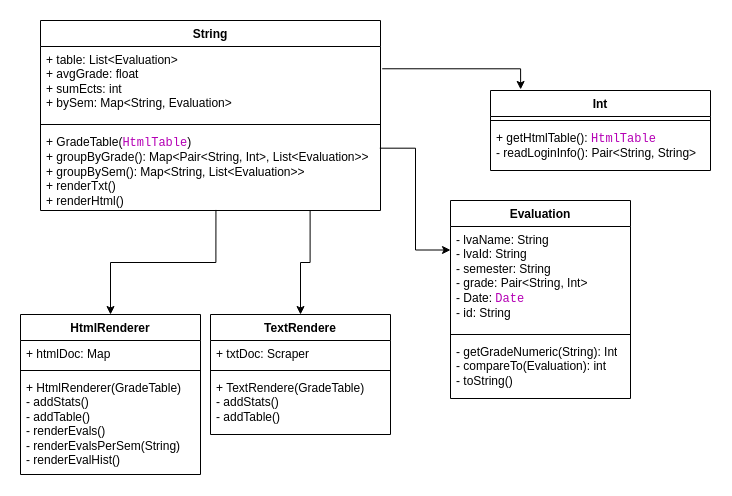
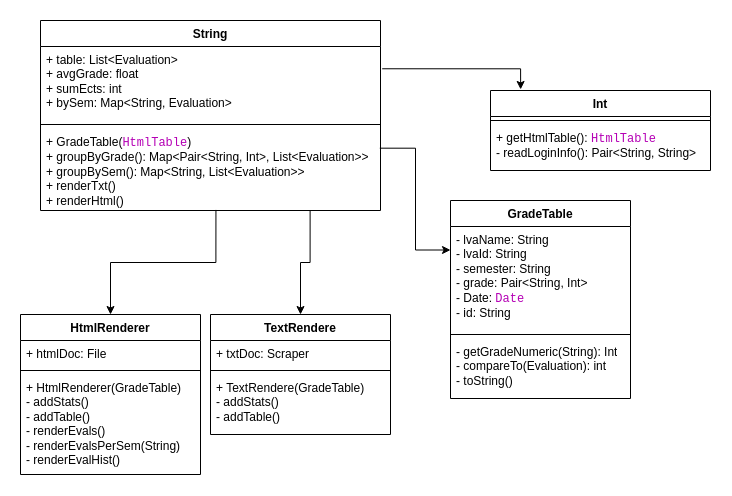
  <mxCell id="0" />
  <mxCell id="1" parent="0" />
  <mxCell id="2" value="Int" style="swimlane;fontStyle=1;align=center;verticalAlign=top;childLayout=stackLayout;horizontal=1;startSize=26;horizontalStack=0;resizeParent=1;resizeParentMax=0;resizeLast=0;collapsible=1;marginBottom=0;whiteSpace=wrap;html=1;fontSize=12;" parent="1" vertex="1"><mxGeometry x="490" y="90" width="220" height="80" as="geometry" /></mxCell>
  <mxCell id="3" value="" style="line;strokeWidth=1;fillColor=none;align=left;verticalAlign=middle;spacingTop=-1;spacingLeft=3;spacingRight=3;rotatable=0;labelPosition=right;points=[];portConstraint=eastwest;strokeColor=inherit;fontSize=12;" parent="2" vertex="1"><mxGeometry y="26" width="220" height="8" as="geometry" /></mxCell>
  <mxCell id="4" value="+ getHtmlTable():&amp;nbsp;&lt;span style=&quot;font-family: Monaco, Menlo, Consolas, &amp;quot;Courier New&amp;quot;, monospace; font-size: 12px;&quot; class=&quot;typ&quot;&gt;&lt;font style=&quot;font-size: 12px;&quot; color=&quot;#b500b5&quot;&gt;HtmlTable&lt;/font&gt;&lt;/span&gt;&lt;span style=&quot;font-family: Monaco, Menlo, Consolas, &amp;quot;Courier New&amp;quot;, monospace; font-size: 12px; color: rgb(0, 0, 0);&quot; class=&quot;pln&quot;&gt;&lt;/span&gt;&lt;div style=&quot;font-size: 12px;&quot;&gt;- readLoginInfo(): Pair&amp;lt;String, String&amp;gt;&lt;/div&gt;" style="text;strokeColor=none;fillColor=none;align=left;verticalAlign=top;spacingLeft=4;spacingRight=4;overflow=hidden;rotatable=0;points=[[0,0.5],[1,0.5]];portConstraint=eastwest;whiteSpace=wrap;html=1;fontSize=12;" parent="2" vertex="1"><mxGeometry y="34" width="220" height="46" as="geometry" /></mxCell>
  <mxCell id="5" value="String" style="swimlane;fontStyle=1;align=center;verticalAlign=top;childLayout=stackLayout;horizontal=1;startSize=26;horizontalStack=0;resizeParent=1;resizeParentMax=0;resizeLast=0;collapsible=1;marginBottom=0;whiteSpace=wrap;html=1;fontSize=12;" parent="1" vertex="1"><mxGeometry x="40" y="20" width="340" height="190" as="geometry" /></mxCell>
  <mxCell id="6" value="+ table: List&amp;lt;Evaluation&amp;gt;&lt;div style=&quot;font-size: 12px;&quot;&gt;+ avgGrade: float&lt;/div&gt;&lt;div style=&quot;font-size: 12px;&quot;&gt;+ sumEcts: int&lt;/div&gt;&lt;div style=&quot;font-size: 12px;&quot;&gt;+ bySem: Map&amp;lt;String, Evaluation&amp;gt;&lt;/div&gt;" style="text;strokeColor=none;fillColor=none;align=left;verticalAlign=top;spacingLeft=4;spacingRight=4;overflow=hidden;rotatable=0;points=[[0,0.5],[1,0.5]];portConstraint=eastwest;whiteSpace=wrap;html=1;fontSize=12;" parent="5" vertex="1"><mxGeometry y="26" width="340" height="74" as="geometry" /></mxCell>
  <mxCell id="7" value="" style="line;strokeWidth=1;fillColor=none;align=left;verticalAlign=middle;spacingTop=-1;spacingLeft=3;spacingRight=3;rotatable=0;labelPosition=right;points=[];portConstraint=eastwest;strokeColor=inherit;fontSize=12;" parent="5" vertex="1"><mxGeometry y="100" width="340" height="8" as="geometry" /></mxCell>
  <mxCell id="8" value="+ GradeTable(&lt;span style=&quot;color: rgb(181, 0, 181); font-family: Monaco, Menlo, Consolas, &amp;quot;Courier New&amp;quot;, monospace; font-size: 12px;&quot;&gt;HtmlTable&lt;/span&gt;)&lt;div&gt;+ groupByGrade(): Map&amp;lt;&lt;span style=&quot;background-color: initial;&quot;&gt;Pair&amp;lt;String, Int&amp;gt;,&amp;nbsp;&lt;/span&gt;&lt;span style=&quot;background-color: initial;&quot;&gt;List&lt;/span&gt;&lt;span style=&quot;background-color: initial;&quot;&gt;&amp;lt;&lt;/span&gt;&lt;span style=&quot;background-color: initial;&quot;&gt;Evaluation&lt;/span&gt;&lt;span style=&quot;background-color: initial;&quot;&gt;&amp;gt;&lt;/span&gt;&lt;span style=&quot;background-color: initial;&quot;&gt;&amp;gt;&lt;/span&gt;&lt;/div&gt;&lt;div&gt;+ groupBySem(): Map&amp;lt;&lt;span style=&quot;background-color: initial;&quot;&gt;String,&amp;nbsp;&lt;/span&gt;&lt;span style=&quot;background-color: initial;&quot;&gt;List&lt;/span&gt;&lt;span style=&quot;background-color: initial;&quot;&gt;&amp;lt;&lt;/span&gt;&lt;span style=&quot;background-color: initial;&quot;&gt;Evaluation&lt;/span&gt;&lt;span style=&quot;background-color: initial;&quot;&gt;&amp;gt;&lt;/span&gt;&lt;span style=&quot;background-color: initial;&quot;&gt;&amp;gt;&lt;/span&gt;&lt;/div&gt;&lt;div&gt;&lt;div style=&quot;font-size: 12px;&quot;&gt;&lt;span style=&quot;background-color: initial; font-size: 12px;&quot;&gt;+ renderTxt()&lt;/span&gt;&lt;/div&gt;&lt;div style=&quot;font-size: 12px;&quot;&gt;&lt;span style=&quot;background-color: initial; font-size: 12px;&quot;&gt;+ renderHtml()&lt;/span&gt;&lt;/div&gt;&lt;/div&gt;" style="text;strokeColor=none;fillColor=none;align=left;verticalAlign=top;spacingLeft=4;spacingRight=4;overflow=hidden;rotatable=0;points=[[0,0.5],[1,0.5]];portConstraint=eastwest;whiteSpace=wrap;html=1;fontSize=12;" parent="5" vertex="1"><mxGeometry y="108" width="340" height="82" as="geometry" /></mxCell>
- <mxCell id="9" value="Evaluation" style="swimlane;fontStyle=1;align=center;verticalAlign=top;childLayout=stackLayout;horizontal=1;startSize=26;horizontalStack=0;resizeParent=1;resizeParentMax=0;resizeLast=0;collapsible=1;marginBottom=0;whiteSpace=wrap;html=1;fontSize=12;" parent="1" vertex="1"><mxGeometry x="450" y="200" width="180" height="198" as="geometry" /></mxCell>
+ <mxCell id="9" value="GradeTable" style="swimlane;fontStyle=1;align=center;verticalAlign=top;childLayout=stackLayout;horizontal=1;startSize=26;horizontalStack=0;resizeParent=1;resizeParentMax=0;resizeLast=0;collapsible=1;marginBottom=0;whiteSpace=wrap;html=1;fontSize=12;" parent="1" vertex="1"><mxGeometry x="450" y="200" width="180" height="198" as="geometry" /></mxCell>
  <mxCell id="10" value="&lt;font style=&quot;font-size: 12px;&quot;&gt;- lvaName: String&lt;/font&gt;&lt;div style=&quot;font-size: 12px;&quot;&gt;&lt;font style=&quot;font-size: 12px;&quot;&gt;- lvaId: String&lt;/font&gt;&lt;/div&gt;&lt;div style=&quot;font-size: 12px;&quot;&gt;&lt;font style=&quot;font-size: 12px;&quot;&gt;- semester: String&lt;/font&gt;&lt;/div&gt;&lt;div style=&quot;font-size: 12px;&quot;&gt;&lt;font style=&quot;font-size: 12px;&quot;&gt;- grade: Pair&amp;lt;String, Int&amp;gt;&lt;/font&gt;&lt;/div&gt;&lt;div style=&quot;font-size: 12px;&quot;&gt;&lt;font style=&quot;font-size: 12px;&quot;&gt;- Date:&amp;nbsp;&lt;span style=&quot;color: rgb(181, 0, 181); font-family: Monaco, Menlo, Consolas, &amp;quot;Courier New&amp;quot;, monospace; background-color: initial; font-size: 12px;&quot;&gt;Date&lt;/span&gt;&lt;/font&gt;&lt;/div&gt;&lt;div style=&quot;font-size: 12px;&quot;&gt;- id: String&lt;/div&gt;" style="text;strokeColor=none;fillColor=none;align=left;verticalAlign=top;spacingLeft=4;spacingRight=4;overflow=hidden;rotatable=0;points=[[0,0.5],[1,0.5]];portConstraint=eastwest;whiteSpace=wrap;html=1;fontSize=12;" parent="9" vertex="1"><mxGeometry y="26" width="180" height="104" as="geometry" /></mxCell>
  <mxCell id="11" value="" style="line;strokeWidth=1;fillColor=none;align=left;verticalAlign=middle;spacingTop=-1;spacingLeft=3;spacingRight=3;rotatable=0;labelPosition=right;points=[];portConstraint=eastwest;strokeColor=inherit;fontSize=12;" parent="9" vertex="1"><mxGeometry y="130" width="180" height="8" as="geometry" /></mxCell>
  <mxCell id="12" value="&lt;div style=&quot;font-size: 12px;&quot;&gt;- getGradeNumeric(String): Int&lt;/div&gt;- compareTo(Evaluation): int&lt;div style=&quot;font-size: 12px;&quot;&gt;- toString()&lt;/div&gt;" style="text;strokeColor=none;fillColor=none;align=left;verticalAlign=top;spacingLeft=4;spacingRight=4;overflow=hidden;rotatable=0;points=[[0,0.5],[1,0.5]];portConstraint=eastwest;whiteSpace=wrap;html=1;fontSize=12;" parent="9" vertex="1"><mxGeometry y="138" width="180" height="60" as="geometry" /></mxCell>
  <mxCell id="13" style="edgeStyle=orthogonalEdgeStyle;rounded=0;orthogonalLoop=1;jettySize=auto;html=1;exitX=0.998;exitY=0.24;exitDx=0;exitDy=0;entryX=0;entryY=0.25;entryDx=0;entryDy=0;exitPerimeter=0;fontSize=12;" parent="1" source="8" target="9" edge="1"><mxGeometry relative="1" as="geometry" /></mxCell>
  <mxCell id="14" style="edgeStyle=orthogonalEdgeStyle;rounded=0;orthogonalLoop=1;jettySize=auto;html=1;exitX=1.005;exitY=0.301;exitDx=0;exitDy=0;entryX=0.137;entryY=-0.013;entryDx=0;entryDy=0;entryPerimeter=0;fontSize=12;exitPerimeter=0;" parent="1" target="2" edge="1" source="6"><mxGeometry relative="1" as="geometry"><mxPoint x="330" y="60" as="sourcePoint" /><mxPoint x="525.86" y="63.28" as="targetPoint" /></mxGeometry></mxCell>
  <mxCell id="15" value="HtmlRenderer" style="swimlane;fontStyle=1;align=center;verticalAlign=top;childLayout=stackLayout;horizontal=1;startSize=26;horizontalStack=0;resizeParent=1;resizeParentMax=0;resizeLast=0;collapsible=1;marginBottom=0;whiteSpace=wrap;html=1;fontSize=12;" vertex="1" parent="1"><mxGeometry x="20" y="314" width="180" height="160" as="geometry" /></mxCell>
- <mxCell id="16" value="&lt;font style=&quot;font-size: 12px;&quot;&gt;+ htmlDoc: Map&lt;/font&gt;" style="text;strokeColor=none;fillColor=none;align=left;verticalAlign=top;spacingLeft=4;spacingRight=4;overflow=hidden;rotatable=0;points=[[0,0.5],[1,0.5]];portConstraint=eastwest;whiteSpace=wrap;html=1;fontSize=12;" vertex="1" parent="15"><mxGeometry y="26" width="180" height="26" as="geometry" /></mxCell>
+ <mxCell id="16" value="&lt;font style=&quot;font-size: 12px;&quot;&gt;+ htmlDoc: File&lt;/font&gt;" style="text;strokeColor=none;fillColor=none;align=left;verticalAlign=top;spacingLeft=4;spacingRight=4;overflow=hidden;rotatable=0;points=[[0,0.5],[1,0.5]];portConstraint=eastwest;whiteSpace=wrap;html=1;fontSize=12;" vertex="1" parent="15"><mxGeometry y="26" width="180" height="26" as="geometry" /></mxCell>
  <mxCell id="17" value="" style="line;strokeWidth=1;fillColor=none;align=left;verticalAlign=middle;spacingTop=-1;spacingLeft=3;spacingRight=3;rotatable=0;labelPosition=right;points=[];portConstraint=eastwest;strokeColor=inherit;fontSize=12;" vertex="1" parent="15"><mxGeometry y="52" width="180" height="8" as="geometry" /></mxCell>
  <mxCell id="18" value="&lt;div style=&quot;font-size: 12px;&quot;&gt;+ HtmlRenderer(GradeTable)&lt;/div&gt;&lt;div style=&quot;font-size: 12px;&quot;&gt;- addStats()&lt;/div&gt;&lt;div style=&quot;font-size: 12px;&quot;&gt;- addTable()&lt;/div&gt;- renderEvals()&lt;div style=&quot;font-size: 12px;&quot;&gt;- renderEvalsPerSem(String)&lt;/div&gt;&lt;div style=&quot;font-size: 12px;&quot;&gt;- renderEvalHist()&lt;/div&gt;" style="text;strokeColor=none;fillColor=none;align=left;verticalAlign=top;spacingLeft=4;spacingRight=4;overflow=hidden;rotatable=0;points=[[0,0.5],[1,0.5]];portConstraint=eastwest;whiteSpace=wrap;html=1;fontSize=12;" vertex="1" parent="15"><mxGeometry y="60" width="180" height="100" as="geometry" /></mxCell>
  <mxCell id="19" value="TextRendere" style="swimlane;fontStyle=1;align=center;verticalAlign=top;childLayout=stackLayout;horizontal=1;startSize=26;horizontalStack=0;resizeParent=1;resizeParentMax=0;resizeLast=0;collapsible=1;marginBottom=0;whiteSpace=wrap;html=1;fontSize=12;" vertex="1" parent="1"><mxGeometry x="210" y="314" width="180" height="120" as="geometry" /></mxCell>
  <mxCell id="20" value="&lt;font style=&quot;font-size: 12px;&quot;&gt;+ txtDoc: Scraper&lt;/font&gt;" style="text;strokeColor=none;fillColor=none;align=left;verticalAlign=top;spacingLeft=4;spacingRight=4;overflow=hidden;rotatable=0;points=[[0,0.5],[1,0.5]];portConstraint=eastwest;whiteSpace=wrap;html=1;fontSize=12;" vertex="1" parent="19"><mxGeometry y="26" width="180" height="26" as="geometry" /></mxCell>
  <mxCell id="21" value="" style="line;strokeWidth=1;fillColor=none;align=left;verticalAlign=middle;spacingTop=-1;spacingLeft=3;spacingRight=3;rotatable=0;labelPosition=right;points=[];portConstraint=eastwest;strokeColor=inherit;fontSize=12;" vertex="1" parent="19"><mxGeometry y="52" width="180" height="8" as="geometry" /></mxCell>
  <mxCell id="22" value="&lt;div style=&quot;font-size: 12px;&quot;&gt;+ TextRendere(GradeTable)&lt;/div&gt;&lt;div style=&quot;font-size: 12px;&quot;&gt;- addStats()&lt;/div&gt;&lt;div style=&quot;font-size: 12px;&quot;&gt;- addTable()&lt;/div&gt;" style="text;strokeColor=none;fillColor=none;align=left;verticalAlign=top;spacingLeft=4;spacingRight=4;overflow=hidden;rotatable=0;points=[[0,0.5],[1,0.5]];portConstraint=eastwest;whiteSpace=wrap;html=1;fontSize=12;" vertex="1" parent="19"><mxGeometry y="60" width="180" height="60" as="geometry" /></mxCell>
  <mxCell id="23" style="edgeStyle=orthogonalEdgeStyle;rounded=0;orthogonalLoop=1;jettySize=auto;html=1;exitX=0.516;exitY=0.993;exitDx=0;exitDy=0;entryX=0.5;entryY=0;entryDx=0;entryDy=0;exitPerimeter=0;" edge="1" parent="1" source="8" target="15"><mxGeometry relative="1" as="geometry" /></mxCell>
  <mxCell id="24" style="edgeStyle=orthogonalEdgeStyle;rounded=0;orthogonalLoop=1;jettySize=auto;html=1;exitX=0.793;exitY=1;exitDx=0;exitDy=0;entryX=0.5;entryY=0;entryDx=0;entryDy=0;exitPerimeter=0;" edge="1" parent="1" source="8" target="19"><mxGeometry relative="1" as="geometry" /></mxCell>
